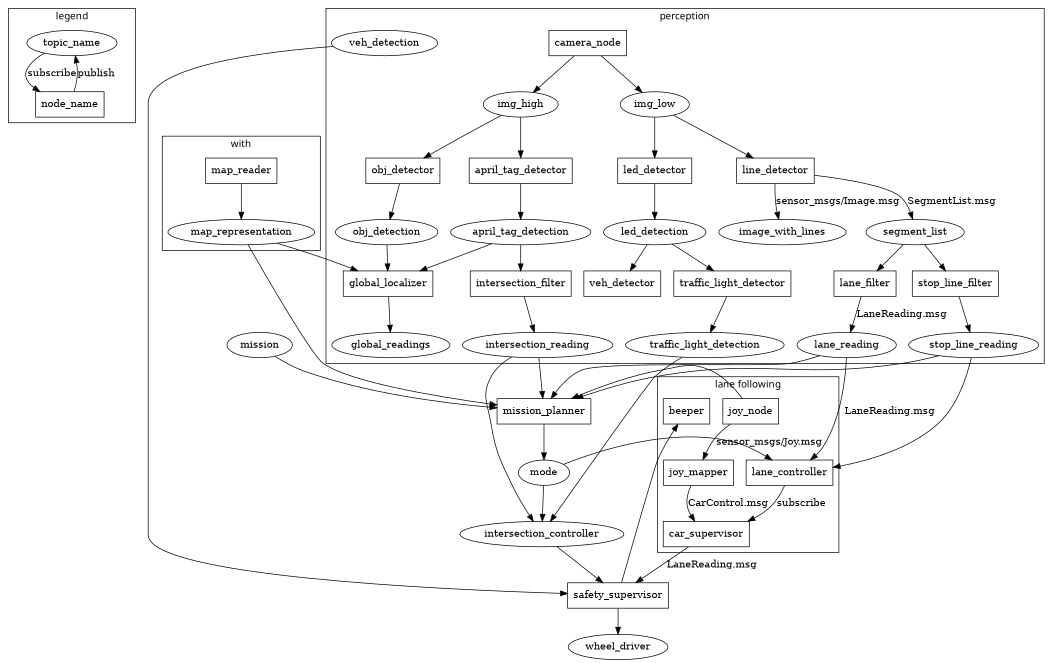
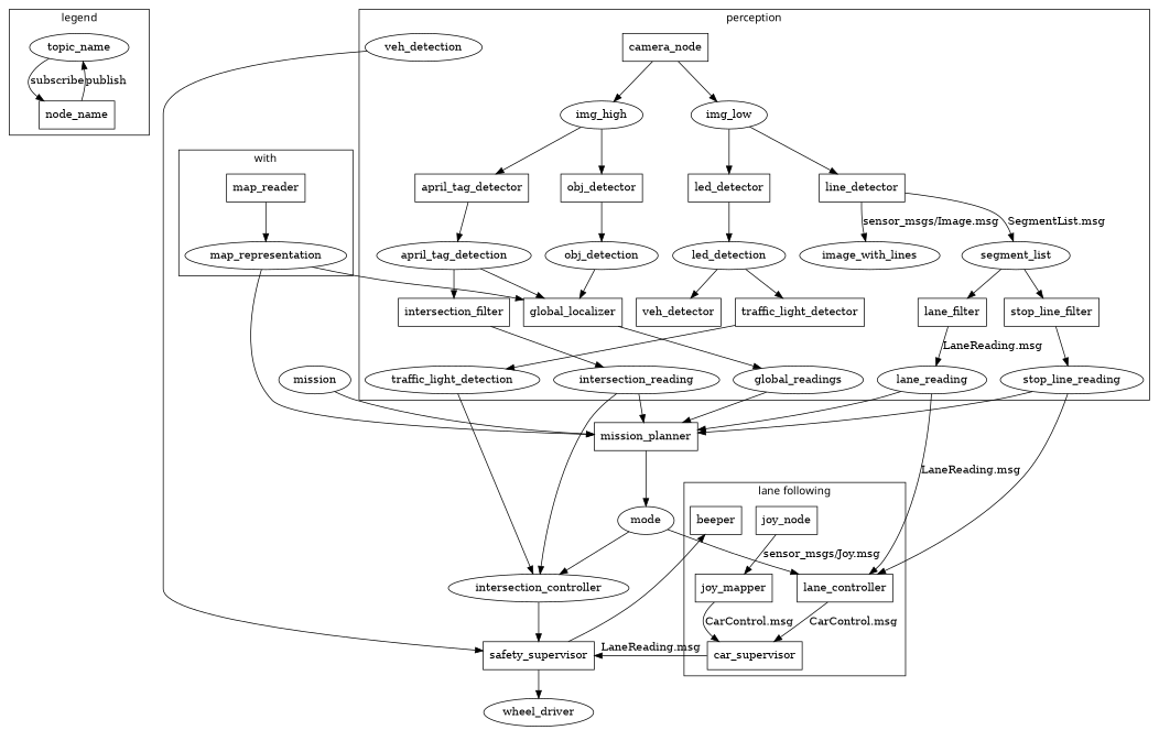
  digraph {
    fontname=sans
    node [shape=box]
    topic_name [shape=""]
    node_name
    img_low [shape=""]
    line_detector
    led_detector
    img_high [shape=""]
    april_tag_detector
    obj_detector
    segment_list [shape=""]
    lane_filter
    stop_line_filter
    image_with_lines [shape=""]
    lane_reading [shape=""]
    april_tag_detection [shape=""]
    intersection_filter
    global_localizer
    led_detection [shape=""]
    veh_detector
    traffic_light_detector
    veh_detection [shape=""]
    traffic_light_detection [shape=""]
    intersection_reading [shape=""]
    obj_detection [shape=""]
    global_readings [shape=""]
    stop_line_reading [shape=""]
    camera_node
    map_representation [shape=""]
    map_reader
    lane_controller
    car_supervisor
    joy_node
    joy_mapper
    beeper
    mission_planner
    safety_supervisor
    intersection_controller [shape=ellipse]
    wheel_driver [shape=""]
    mode [shape=""]
    mission [shape=""]
    subgraph cluster_1 {
      label=legend
      topic_name
      node_name
    }
    subgraph cluster_2 {
      label=perception
      img_low
      line_detector
      led_detector
      img_high
      april_tag_detector
      obj_detector
      segment_list
      lane_filter
      stop_line_filter
      image_with_lines
      lane_reading
      april_tag_detection
      intersection_filter
      global_localizer
      led_detection
      veh_detector
      traffic_light_detector
      veh_detection
      traffic_light_detection
      intersection_reading
      obj_detection
      global_readings
      stop_line_reading
      camera_node
    }
    subgraph cluster_3 {
      label=with
      map_representation
      map_reader
    }
    subgraph cluster_4 {
      label="lane following"
      lane_controller
      car_supervisor
      joy_node
      joy_mapper
      beeper
    }
    topic_name -> node_name [label=subscribe]
    node_name -> topic_name [label=publish]
    img_low -> line_detector
    img_low -> led_detector
    line_detector -> segment_list [label="SegmentList.msg"]
    line_detector -> image_with_lines [label="sensor_msgs/Image.msg"]
    led_detector -> led_detection
    img_high -> april_tag_detector
    img_high -> obj_detector
    april_tag_detector -> april_tag_detection
    obj_detector -> obj_detection
    segment_list -> lane_filter
    segment_list -> stop_line_filter
    lane_filter -> lane_reading [label="LaneReading.msg"]
    stop_line_filter -> stop_line_reading
    lane_reading -> lane_controller [label="LaneReading.msg"]
    lane_reading -> mission_planner
    april_tag_detection -> intersection_filter
    april_tag_detection -> global_localizer
    intersection_filter -> intersection_reading
    global_localizer -> global_readings
    led_detection -> veh_detector
    led_detection -> traffic_light_detector
    traffic_light_detector -> traffic_light_detection
    veh_detection -> safety_supervisor
    traffic_light_detection -> intersection_controller
    intersection_reading -> mission_planner
    intersection_reading -> intersection_controller
    obj_detection -> global_localizer
-   joy_node -> mission_planner
+   global_readings -> mission_planner
    stop_line_reading -> lane_controller
    stop_line_reading -> mission_planner
    camera_node -> img_low
    camera_node -> img_high
    map_representation -> global_localizer
    map_representation -> mission_planner
    map_reader -> map_representation
-   lane_controller -> car_supervisor [label=subscribe]
+   lane_controller -> car_supervisor [label="CarControl.msg"]
    car_supervisor -> safety_supervisor [label="LaneReading.msg"]
    joy_node -> joy_mapper [label="sensor_msgs/Joy.msg"]
    joy_mapper -> car_supervisor [label="CarControl.msg"]
    mission_planner -> mode
    safety_supervisor -> beeper
    safety_supervisor -> wheel_driver
    intersection_controller -> safety_supervisor
    mode -> lane_controller
    mode -> intersection_controller
    mission -> mission_planner
  }
